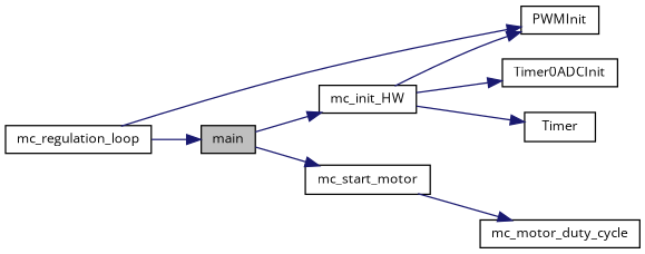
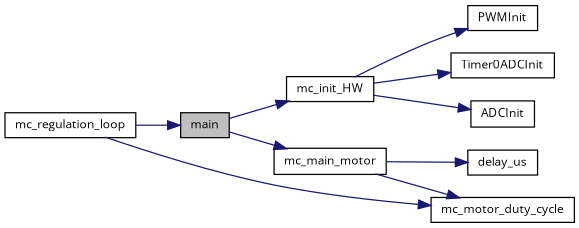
  digraph {
    fontname="Open Sans"
    rankdir=LR
    node [color=black fillcolor=white fontname="Open Sans" fontsize=10 shape=record style=filled]
    edge [color=midnightblue fontname="Open Sans" fontsize=10 labelfontname="FreeSans.ttf" labelfontsize=10 style=solid]
    n1 [fillcolor=grey75 fontcolor=black height=0.2 label=main width=0.4]
    n2 [height=0.2 label=mc_init_HW width=0.4]
-   n3 [height=0.2 label=mc_start_motor width=0.4]
-   n4 [height=0.2 label=Timer width=0.4]
+   n3 [height=0.2 label=mc_main_motor width=0.4]
+   n4 [height=0.2 label=ADCInit width=0.4]
    n5 [height=0.2 label=PWMInit width=0.4]
    n6 [height=0.2 label=Timer0ADCInit width=0.4]
    n7 [height=0.2 label=mc_regulation_loop width=0.4]
    n8 [height=0.2 label=mc_motor_duty_cycle width=0.4]
+   n9 [height=0.2 label=delay_us width=0.4]
    n1 -> n2
    n1 -> n3
    n2 -> n4
    n2 -> n5
    n2 -> n6
    n3 -> n8
+   n3 -> n9
    n7 -> n1
-   n7 -> n5
+   n7 -> n8
  }
